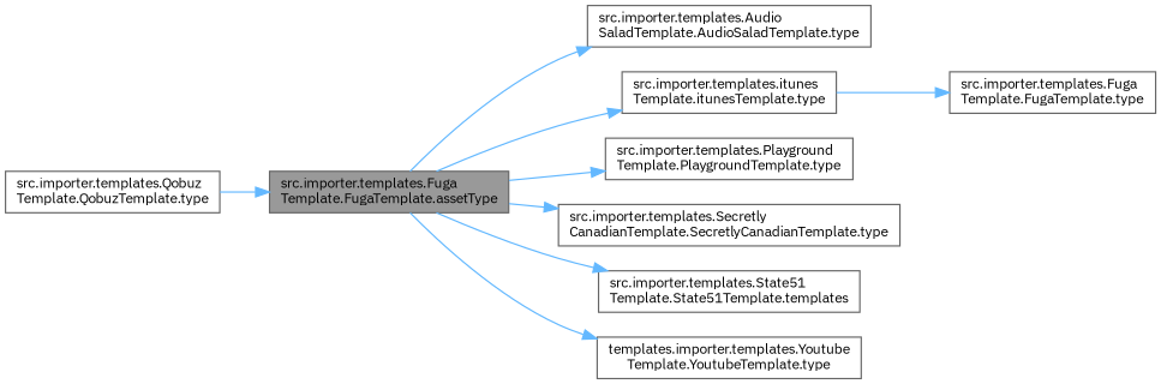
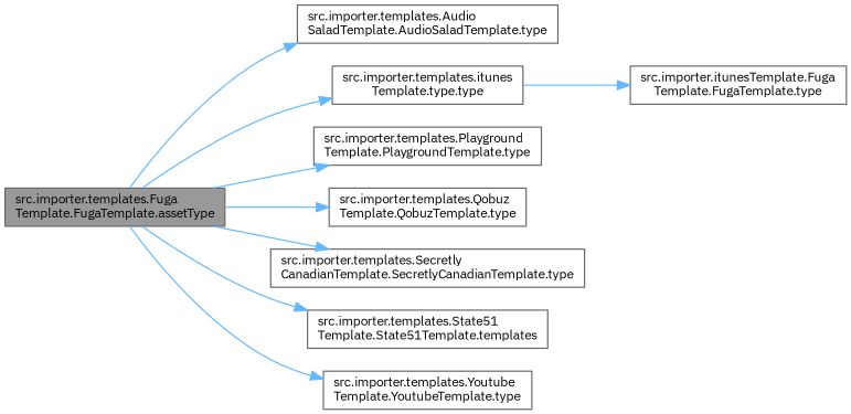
  digraph {
    fontname="IBM Plex Sans"
    rankdir=LR
    node [color=grey40 fillcolor=white fontname="IBM Plex Sans" fontsize=10 shape=box style=filled]
    edge [color=steelblue1 fontname="IBM Plex Sans" fontsize=10 labelfontname=Helvetica labelfontsize=10 style=solid]
    n1 [color=gray40 fillcolor=grey60 fontcolor=black height=0.2 label="src.importer.templates.Fuga\lTemplate.FugaTemplate.assetType" width=0.4]
    n2 [height=0.2 label="src.importer.templates.Audio\lSaladTemplate.AudioSaladTemplate.type" width=0.4]
-   n3 [height=0.2 label="src.importer.templates.itunes\lTemplate.itunesTemplate.type" width=0.4]
+   n3 [height=0.2 label="src.importer.templates.itunes\lTemplate.type.type" width=0.4]
    n4 [height=0.2 label="src.importer.templates.Playground\lTemplate.PlaygroundTemplate.type" width=0.4]
    n5 [height=0.2 label="src.importer.templates.Qobuz\lTemplate.QobuzTemplate.type" width=0.4]
    n6 [height=0.2 label="src.importer.templates.Secretly\lCanadianTemplate.SecretlyCanadianTemplate.type" width=0.4]
    n7 [height=0.2 label="src.importer.templates.State51\lTemplate.State51Template.templates" width=0.4]
-   n8 [height=0.2 label="templates.importer.templates.Youtube\lTemplate.YoutubeTemplate.type" width=0.4]
-   n9 [height=0.2 label="src.importer.templates.Fuga\lTemplate.FugaTemplate.type" width=0.4]
+   n8 [height=0.2 label="src.importer.templates.Youtube\lTemplate.YoutubeTemplate.type" width=0.4]
+   n9 [height=0.2 label="src.importer.itunesTemplate.Fuga\lTemplate.FugaTemplate.type" width=0.4]
    n1 -> n2
    n1 -> n3
    n1 -> n4
-   n5 -> n1
+   n1 -> n5
    n1 -> n6
    n1 -> n7
    n1 -> n8
    n3 -> n9
  }
